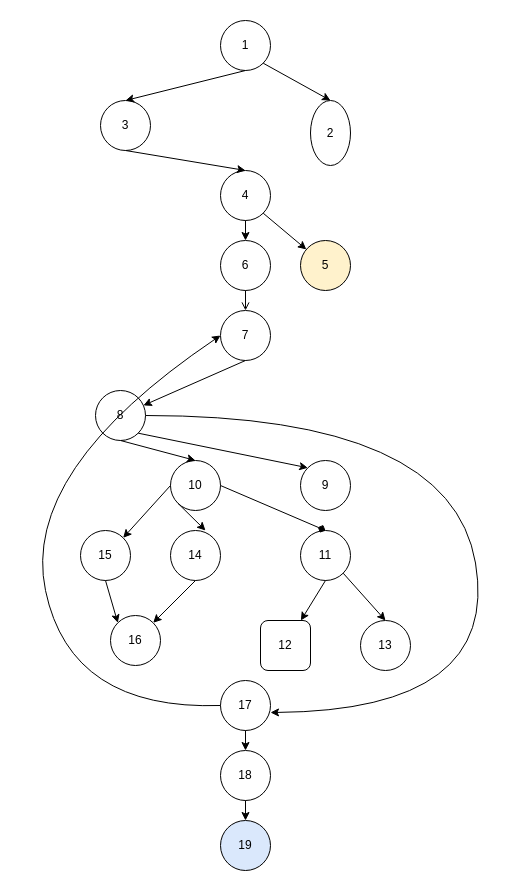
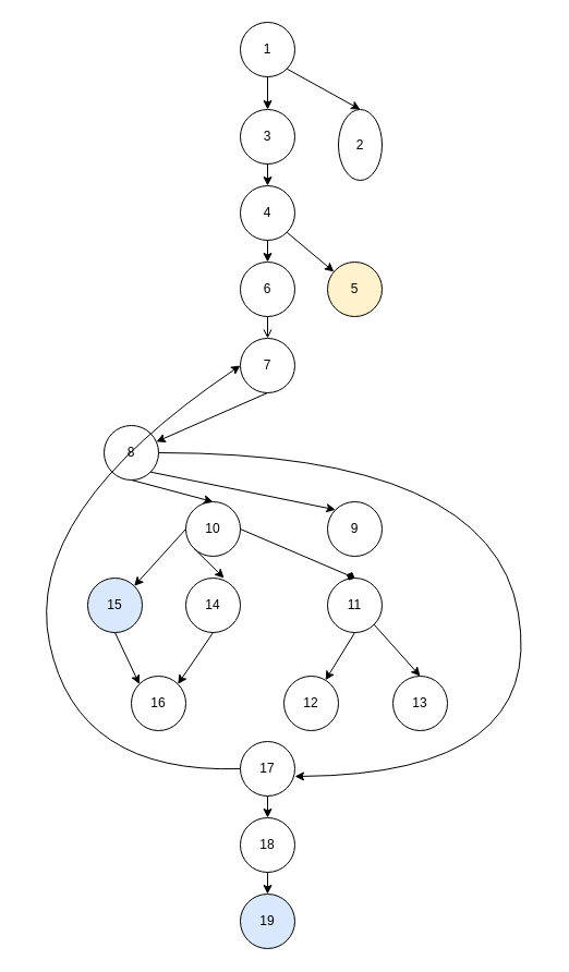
  <mxCell id="0" />
  <mxCell id="1" parent="0" />
  <mxCell id="2" value="1" style="ellipse;whiteSpace=wrap;html=1;aspect=fixed;" vertex="1" parent="1"><mxGeometry x="220" width="50" height="50" as="geometry" y="20" /></mxCell>
  <mxCell id="3" value="2" style="ellipse;whiteSpace=wrap;html=1;aspect=fixed;" vertex="1" parent="1"><mxGeometry x="310" y="100" width="40" height="65" as="geometry" /></mxCell>
  <mxCell id="4" value="" style="endArrow=classic;html=1;rounded=0;exitX=1;exitY=1;exitDx=0;exitDy=0;entryX=0.5;entryY=0;entryDx=0;entryDy=0;" edge="1" parent="1" source="2" target="3"><mxGeometry width="50" height="50" relative="1" as="geometry"><mxPoint x="270" y="110" as="sourcePoint" /><mxPoint x="320" y="60" as="targetPoint" /></mxGeometry></mxCell>
- <mxCell id="5" value="3" style="ellipse;whiteSpace=wrap;html=1;aspect=fixed;" vertex="1" parent="1"><mxGeometry x="100" y="100" width="50" height="50" as="geometry" /></mxCell>
+ <mxCell id="5" value="3" style="ellipse;whiteSpace=wrap;html=1;aspect=fixed;" vertex="1" parent="1"><mxGeometry x="220" y="100" width="50" height="50" as="geometry" /></mxCell>
  <mxCell id="6" value="" style="endArrow=classic;html=1;rounded=0;exitX=0.5;exitY=1;exitDx=0;exitDy=0;entryX=0.5;entryY=0;entryDx=0;entryDy=0;" edge="1" parent="1" source="2" target="5"><mxGeometry width="50" height="50" relative="1" as="geometry"><mxPoint x="220" y="140" as="sourcePoint" /><mxPoint x="270" y="90" as="targetPoint" /></mxGeometry></mxCell>
  <mxCell id="7" value="4" style="ellipse;whiteSpace=wrap;html=1;aspect=fixed;" vertex="1" parent="1"><mxGeometry x="220" y="170" width="50" height="50" as="geometry" /></mxCell>
  <mxCell id="8" value="" style="endArrow=classic;html=1;rounded=0;exitX=0.5;exitY=1;exitDx=0;exitDy=0;entryX=0.5;entryY=0;entryDx=0;entryDy=0;" edge="1" parent="1" source="5" target="7"><mxGeometry width="50" height="50" relative="1" as="geometry"><mxPoint x="280" y="210" as="sourcePoint" /><mxPoint x="330" y="160" as="targetPoint" /></mxGeometry></mxCell>
  <mxCell id="9" value="5" style="ellipse;whiteSpace=wrap;html=1;aspect=fixed;fillColor=#fff2cc;" vertex="1" parent="1"><mxGeometry x="300" y="240" width="50" height="50" as="geometry" /></mxCell>
  <mxCell id="10" value="" style="endArrow=classic;html=1;rounded=0;exitX=1;exitY=1;exitDx=0;exitDy=0;" edge="1" parent="1" source="7" target="9"><mxGeometry width="50" height="50" relative="1" as="geometry"><mxPoint x="280" y="250" as="sourcePoint" /><mxPoint x="330" y="200" as="targetPoint" /></mxGeometry></mxCell>
  <mxCell id="11" value="6" style="ellipse;whiteSpace=wrap;html=1;aspect=fixed;" vertex="1" parent="1"><mxGeometry x="220" y="240" width="50" height="50" as="geometry" /></mxCell>
  <mxCell id="12" value="" style="endArrow=classic;html=1;rounded=0;exitX=0.5;exitY=1;exitDx=0;exitDy=0;" edge="1" parent="1" source="7" target="11"><mxGeometry width="50" height="50" relative="1" as="geometry"><mxPoint x="240" y="270" as="sourcePoint" /><mxPoint x="290" y="220" as="targetPoint" /></mxGeometry></mxCell>
  <mxCell id="13" value="7" style="ellipse;whiteSpace=wrap;html=1;aspect=fixed;" vertex="1" parent="1"><mxGeometry x="220" y="310" width="50" height="50" as="geometry" /></mxCell>
  <mxCell id="14" value="" style="endArrow=open;html=1;rounded=0;exitX=0.5;exitY=1;exitDx=0;exitDy=0;entryX=0.5;entryY=0;entryDx=0;entryDy=0;" edge="1" parent="1" source="11" target="13"><mxGeometry width="50" height="50" relative="1" as="geometry"><mxPoint x="280" y="330" as="sourcePoint" /><mxPoint x="330" y="280" as="targetPoint" /></mxGeometry></mxCell>
  <mxCell id="15" value="8" style="ellipse;whiteSpace=wrap;html=1;aspect=fixed;" vertex="1" parent="1"><mxGeometry x="95" y="390" width="50" height="50" as="geometry" /></mxCell>
  <mxCell id="16" value="" style="endArrow=classic;html=1;rounded=0;exitX=0.5;exitY=1;exitDx=0;exitDy=0;" edge="1" parent="1" source="13" target="15"><mxGeometry width="50" height="50" relative="1" as="geometry"><mxPoint x="250" y="400" as="sourcePoint" /><mxPoint x="300" y="350" as="targetPoint" /></mxGeometry></mxCell>
  <mxCell id="17" value="9" style="ellipse;whiteSpace=wrap;html=1;aspect=fixed;" vertex="1" parent="1"><mxGeometry x="300" y="460" width="50" height="50" as="geometry" /></mxCell>
  <mxCell id="18" value="" style="endArrow=classic;html=1;rounded=0;exitX=1;exitY=1;exitDx=0;exitDy=0;entryX=0;entryY=0;entryDx=0;entryDy=0;" edge="1" parent="1" source="15" target="17"><mxGeometry width="50" height="50" relative="1" as="geometry"><mxPoint x="340" y="460" as="sourcePoint" /><mxPoint x="390" y="410" as="targetPoint" /></mxGeometry></mxCell>
  <mxCell id="19" value="10" style="ellipse;whiteSpace=wrap;html=1;aspect=fixed;" vertex="1" parent="1"><mxGeometry x="170" y="460" width="50" height="50" as="geometry" /></mxCell>
  <mxCell id="20" value="" style="endArrow=classic;html=1;rounded=0;exitX=0.5;exitY=1;exitDx=0;exitDy=0;entryX=0.5;entryY=0;entryDx=0;entryDy=0;" edge="1" parent="1" source="15" target="19"><mxGeometry width="50" height="50" relative="1" as="geometry"><mxPoint x="240" y="470" as="sourcePoint" /><mxPoint x="290" y="420" as="targetPoint" /></mxGeometry></mxCell>
  <mxCell id="21" value="11" style="ellipse;whiteSpace=wrap;html=1;aspect=fixed;" vertex="1" parent="1"><mxGeometry x="300" y="530" width="50" height="50" as="geometry" /></mxCell>
  <mxCell id="22" value="" style="endArrow=diamond;html=1;rounded=0;exitX=1;exitY=0.5;exitDx=0;exitDy=0;entryX=0.5;entryY=0;entryDx=0;entryDy=0;" edge="1" parent="1" source="19" target="21"><mxGeometry width="50" height="50" relative="1" as="geometry"><mxPoint x="150" y="570" as="sourcePoint" /><mxPoint x="200" y="520" as="targetPoint" /></mxGeometry></mxCell>
- <mxCell id="23" value="12" style="whiteSpace=wrap;html=1;aspect=fixed;rounded=1;" vertex="1" parent="1"><mxGeometry x="260" y="620" width="50" height="50" as="geometry" /></mxCell>
+ <mxCell id="23" value="12" style="ellipse;whiteSpace=wrap;html=1;aspect=fixed;" vertex="1" parent="1"><mxGeometry x="260" y="620" width="50" height="50" as="geometry" /></mxCell>
  <mxCell id="24" value="" style="endArrow=classic;html=1;rounded=0;exitX=0.5;exitY=1;exitDx=0;exitDy=0;" edge="1" parent="1" source="21" target="23"><mxGeometry width="50" height="50" relative="1" as="geometry"><mxPoint x="210" y="490" as="sourcePoint" /><mxPoint x="260" y="440" as="targetPoint" /></mxGeometry></mxCell>
  <mxCell id="25" value="13" style="ellipse;whiteSpace=wrap;html=1;aspect=fixed;" vertex="1" parent="1"><mxGeometry x="360" y="620" width="50" height="50" as="geometry" /></mxCell>
  <mxCell id="26" value="" style="endArrow=classic;html=1;rounded=0;exitX=1;exitY=1;exitDx=0;exitDy=0;entryX=0.5;entryY=0;entryDx=0;entryDy=0;" edge="1" parent="1" source="21" target="25"><mxGeometry width="50" height="50" relative="1" as="geometry"><mxPoint x="420" y="570" as="sourcePoint" /><mxPoint x="470" y="520" as="targetPoint" /></mxGeometry></mxCell>
  <mxCell id="27" value="14" style="ellipse;whiteSpace=wrap;html=1;aspect=fixed;" vertex="1" parent="1"><mxGeometry x="170" y="530" width="50" height="50" as="geometry" /></mxCell>
  <mxCell id="28" value="" style="endArrow=classic;html=1;rounded=0;exitX=0;exitY=1;exitDx=0;exitDy=0;entryX=0.7;entryY=0;entryDx=0;entryDy=0;entryPerimeter=0;" edge="1" parent="1" source="19" target="27"><mxGeometry width="50" height="50" relative="1" as="geometry"><mxPoint x="190" y="510" as="sourcePoint" /><mxPoint x="240" y="460" as="targetPoint" /></mxGeometry></mxCell>
- <mxCell id="29" value="15" style="ellipse;whiteSpace=wrap;html=1;aspect=fixed;" vertex="1" parent="1"><mxGeometry x="80" y="530" width="50" height="50" as="geometry" /></mxCell>
+ <mxCell id="29" value="15" style="ellipse;whiteSpace=wrap;html=1;aspect=fixed;fillColor=#dae8fc;" vertex="1" parent="1"><mxGeometry x="80" y="530" width="50" height="50" as="geometry" /></mxCell>
  <mxCell id="30" value="" style="endArrow=classic;html=1;rounded=0;exitX=0;exitY=0.5;exitDx=0;exitDy=0;entryX=1;entryY=0;entryDx=0;entryDy=0;" edge="1" parent="1" source="19" target="29"><mxGeometry width="50" height="50" relative="1" as="geometry"><mxPoint x="160" y="500" as="sourcePoint" /><mxPoint x="210" y="450" as="targetPoint" /></mxGeometry></mxCell>
- <mxCell id="31" value="16" style="ellipse;whiteSpace=wrap;html=1;aspect=fixed;" vertex="1" parent="1"><mxGeometry x="110" y="615" width="50" height="50" as="geometry" /></mxCell>
+ <mxCell id="31" value="16" style="ellipse;whiteSpace=wrap;html=1;aspect=fixed;" vertex="1" parent="1"><mxGeometry x="120" y="620" width="50" height="50" as="geometry" /></mxCell>
  <mxCell id="32" value="" style="endArrow=classic;html=1;rounded=0;entryX=0;entryY=0;entryDx=0;entryDy=0;exitX=0.5;exitY=1;exitDx=0;exitDy=0;" edge="1" parent="1" source="29" target="31"><mxGeometry width="50" height="50" relative="1" as="geometry"><mxPoint x="90" y="640" as="sourcePoint" /><mxPoint x="140" y="590" as="targetPoint" /></mxGeometry></mxCell>
  <mxCell id="33" value="" style="endArrow=classic;html=1;rounded=0;entryX=1;entryY=0;entryDx=0;entryDy=0;exitX=0.5;exitY=1;exitDx=0;exitDy=0;" edge="1" parent="1" source="27" target="31"><mxGeometry width="50" height="50" relative="1" as="geometry"><mxPoint x="230" y="640" as="sourcePoint" /><mxPoint x="280" y="590" as="targetPoint" /></mxGeometry></mxCell>
  <mxCell id="34" value="17" style="ellipse;whiteSpace=wrap;html=1;aspect=fixed;" vertex="1" parent="1"><mxGeometry x="220" y="680" width="50" height="50" as="geometry" /></mxCell>
  <mxCell id="35" value="" style="curved=1;endArrow=classic;html=1;rounded=0;exitX=1;exitY=0.5;exitDx=0;exitDy=0;entryX=1;entryY=0.64;entryDx=0;entryDy=0;entryPerimeter=0;" edge="1" parent="1" source="15" target="34"><mxGeometry width="50" height="50" relative="1" as="geometry"><mxPoint x="430" y="540" as="sourcePoint" /><mxPoint x="440" y="720" as="targetPoint" /><Array as="points"><mxPoint x="450" y="415" /><mxPoint x="500" y="710" /></Array></mxGeometry></mxCell>
  <mxCell id="36" value="18" style="ellipse;whiteSpace=wrap;html=1;aspect=fixed;" vertex="1" parent="1"><mxGeometry x="220" y="750" width="50" height="50" as="geometry" /></mxCell>
  <mxCell id="37" value="19" style="ellipse;whiteSpace=wrap;html=1;aspect=fixed;fillColor=#dae8fc;" vertex="1" parent="1"><mxGeometry x="220" y="820" width="50" height="50" as="geometry" /></mxCell>
  <mxCell id="38" value="" style="endArrow=classic;html=1;rounded=0;entryX=0.5;entryY=0;entryDx=0;entryDy=0;exitX=0.5;exitY=1;exitDx=0;exitDy=0;" edge="1" parent="1" source="34" target="36"><mxGeometry width="50" height="50" relative="1" as="geometry"><mxPoint x="160" y="770" as="sourcePoint" /><mxPoint x="210" y="720" as="targetPoint" /></mxGeometry></mxCell>
  <mxCell id="39" value="" style="endArrow=classic;html=1;rounded=0;entryX=0.5;entryY=0;entryDx=0;entryDy=0;exitX=0.5;exitY=1;exitDx=0;exitDy=0;" edge="1" parent="1" source="36" target="37"><mxGeometry width="50" height="50" relative="1" as="geometry"><mxPoint x="170" y="840" as="sourcePoint" /><mxPoint x="220" y="790" as="targetPoint" /></mxGeometry></mxCell>
  <mxCell id="40" value="" style="curved=1;endArrow=classic;html=1;rounded=0;exitX=0;exitY=0.5;exitDx=0;exitDy=0;entryX=0;entryY=0.5;entryDx=0;entryDy=0;" edge="1" parent="1" source="34" target="13"><mxGeometry width="50" height="50" relative="1" as="geometry"><mxPoint x="-60" y="610" as="sourcePoint" /><mxPoint x="-10" y="560" as="targetPoint" /><Array as="points"><mxPoint x="70" y="710" /><mxPoint x="20" y="470" /></Array></mxGeometry></mxCell>
